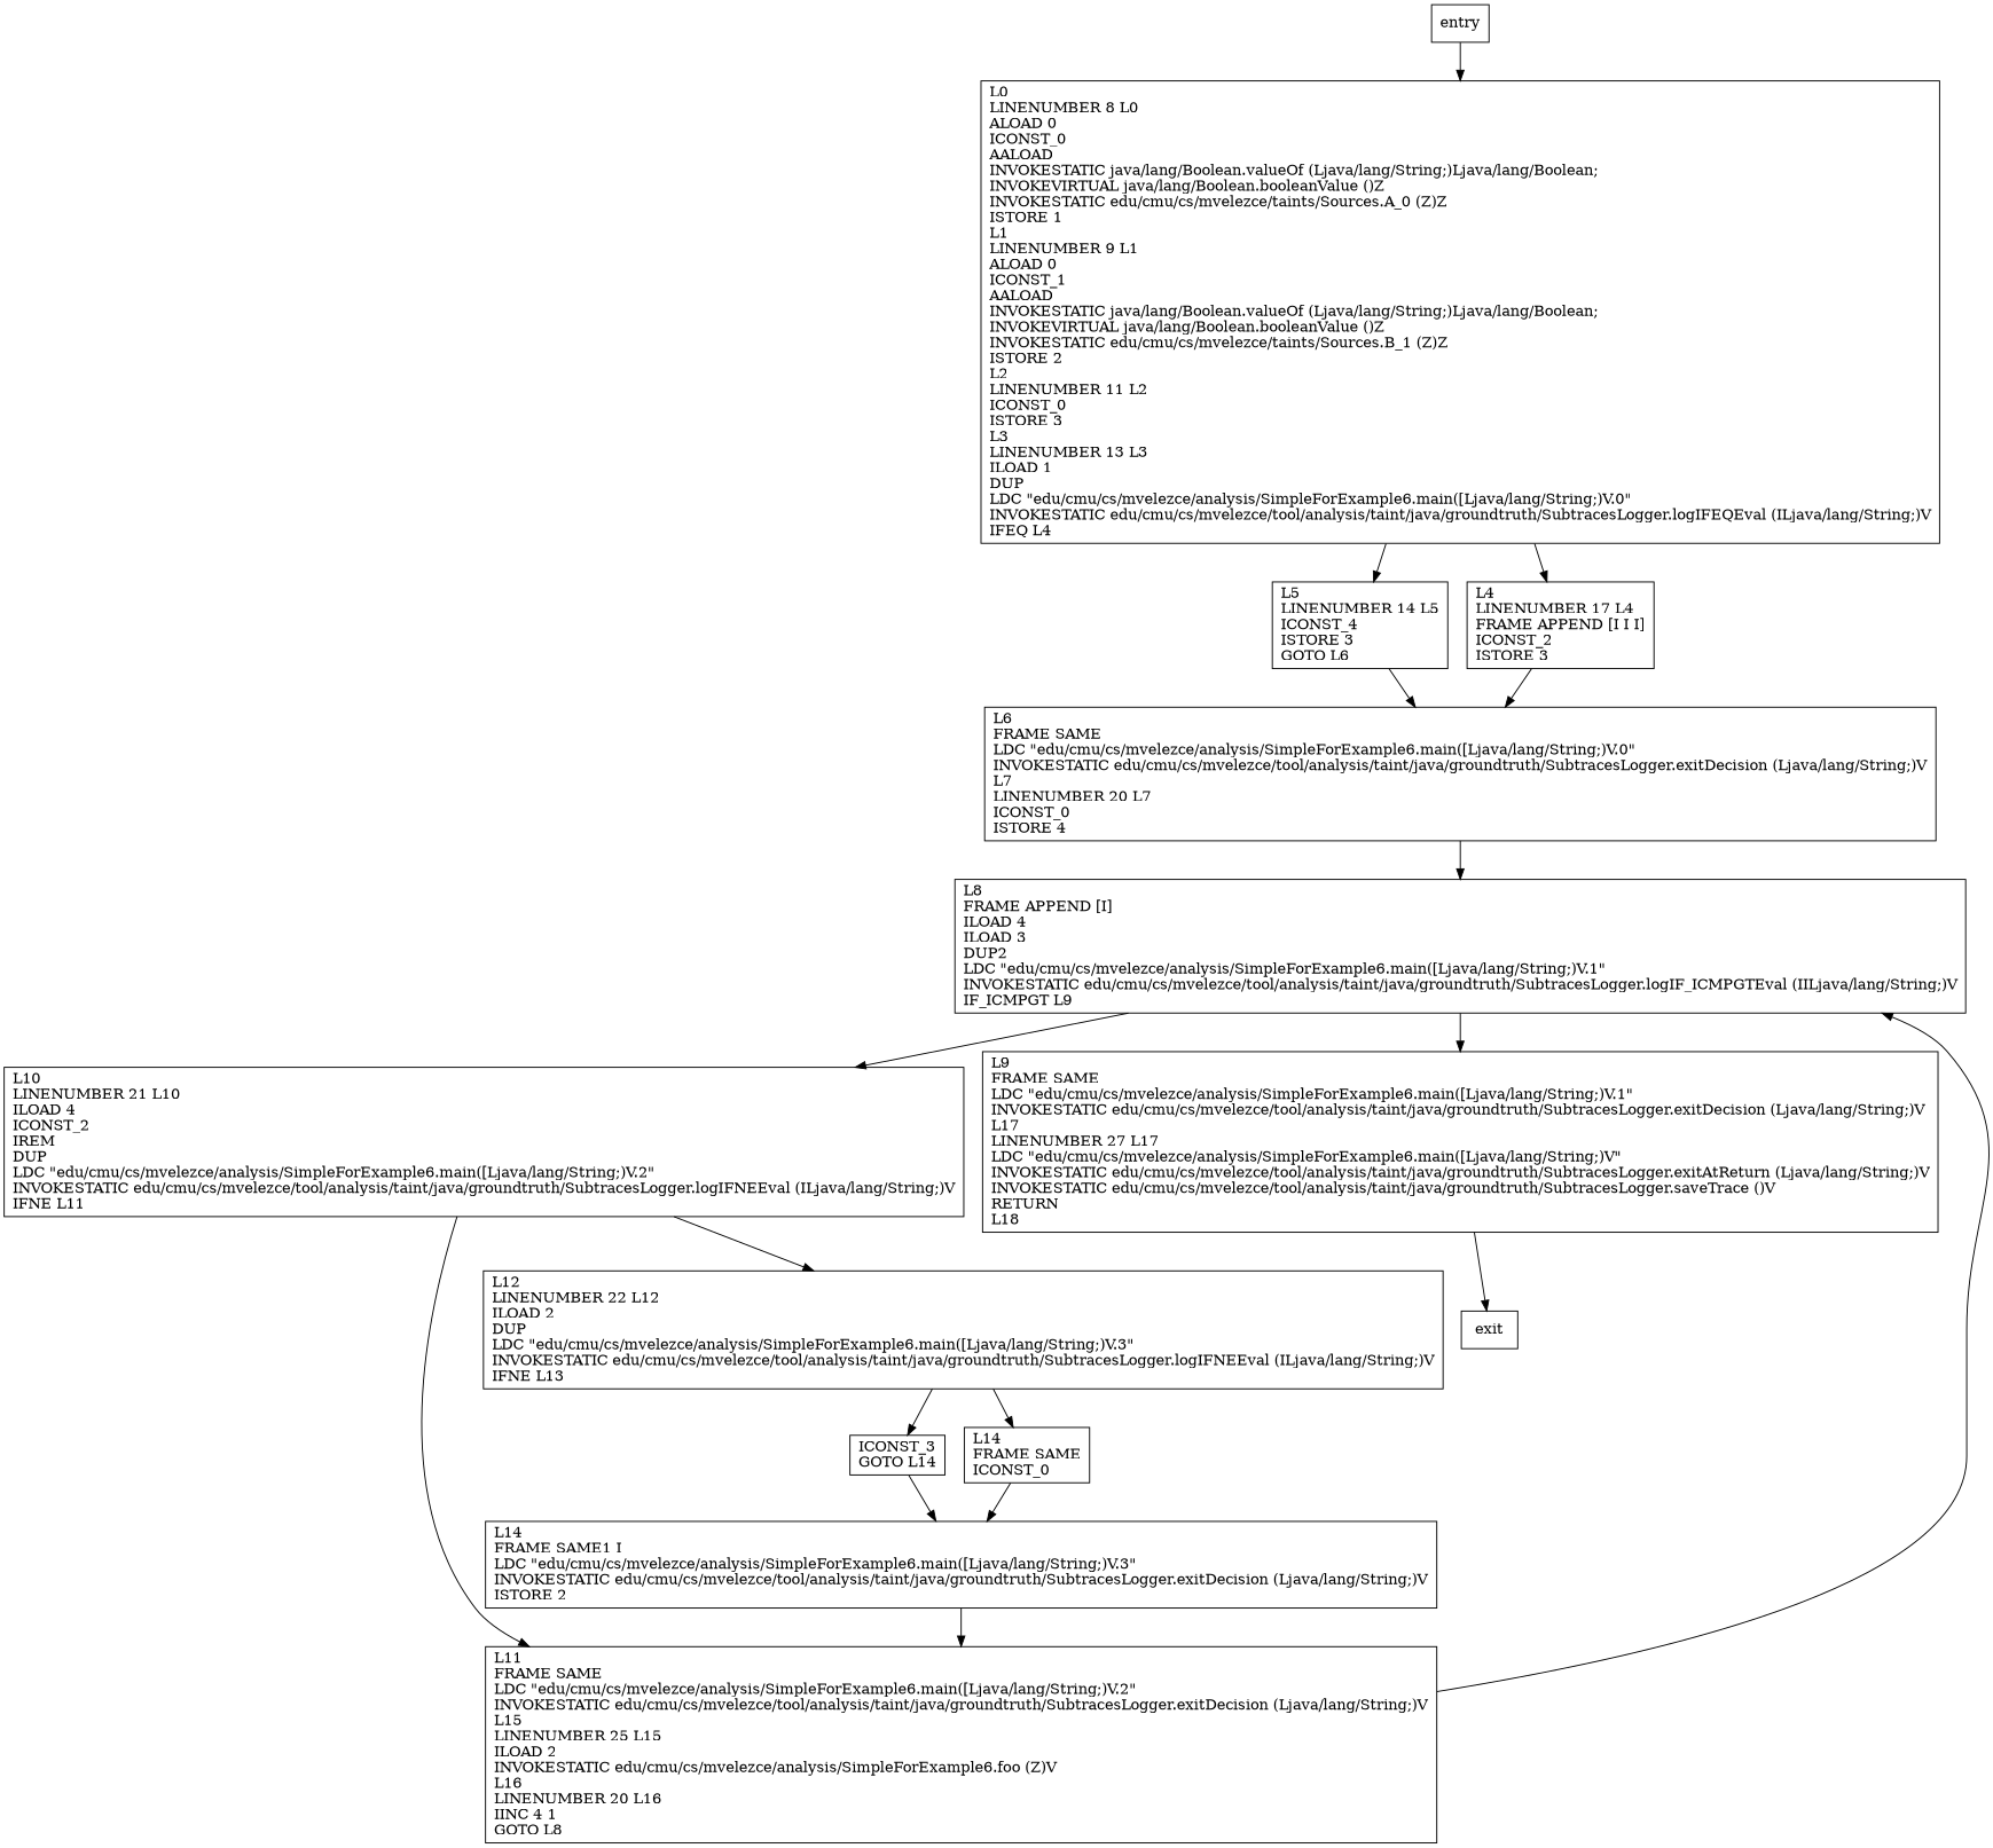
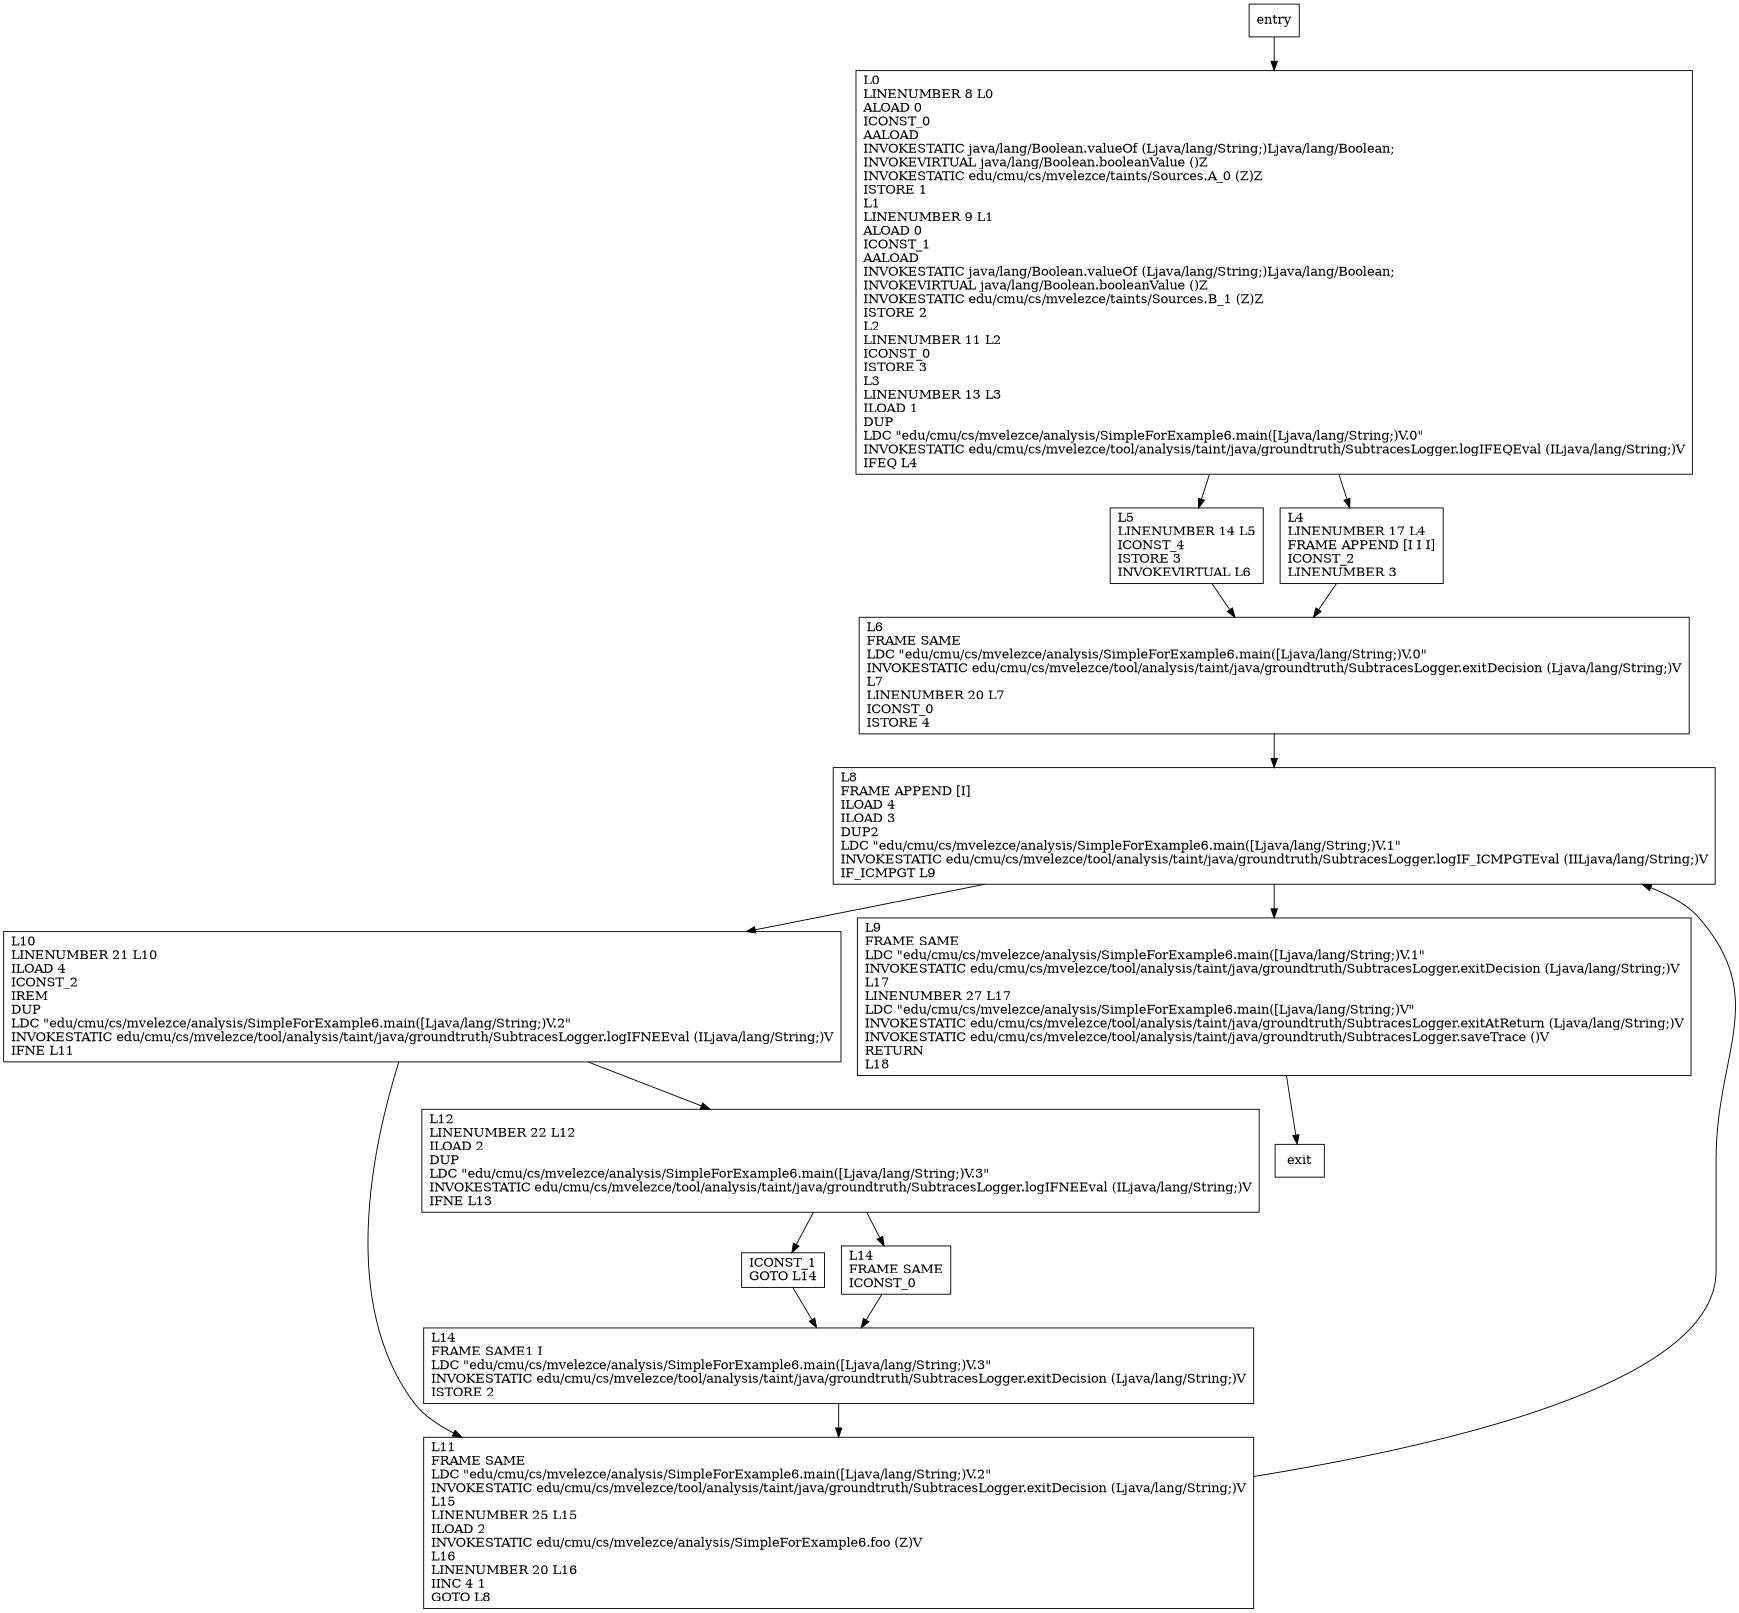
  digraph {
    node [shape=record]
-   n1 [label="L5\lLINENUMBER 14 L5\lICONST_4\lISTORE 3\lGOTO L6\l"]
+   n1 [label="L5\lLINENUMBER 14 L5\lICONST_4\lISTORE 3\lINVOKEVIRTUAL L6\l"]
    n2 [label="L6\lFRAME SAME\lLDC \"edu/cmu/cs/mvelezce/analysis/SimpleForExample6.main([Ljava/lang/String;)V.0\"\lINVOKESTATIC edu/cmu/cs/mvelezce/tool/analysis/taint/java/groundtruth/SubtracesLogger.exitDecision (Ljava/lang/String;)V\lL7\lLINENUMBER 20 L7\lICONST_0\lISTORE 4\l"]
    n3 [label="L8\lFRAME APPEND [I]\lILOAD 4\lILOAD 3\lDUP2\lLDC \"edu/cmu/cs/mvelezce/analysis/SimpleForExample6.main([Ljava/lang/String;)V.1\"\lINVOKESTATIC edu/cmu/cs/mvelezce/tool/analysis/taint/java/groundtruth/SubtracesLogger.logIF_ICMPGTEval (IILjava/lang/String;)V\lIF_ICMPGT L9\l"]
    n4 [label="L14\lFRAME SAME1 I\lLDC \"edu/cmu/cs/mvelezce/analysis/SimpleForExample6.main([Ljava/lang/String;)V.3\"\lINVOKESTATIC edu/cmu/cs/mvelezce/tool/analysis/taint/java/groundtruth/SubtracesLogger.exitDecision (Ljava/lang/String;)V\lISTORE 2\l"]
    n5 [label="L11\lFRAME SAME\lLDC \"edu/cmu/cs/mvelezce/analysis/SimpleForExample6.main([Ljava/lang/String;)V.2\"\lINVOKESTATIC edu/cmu/cs/mvelezce/tool/analysis/taint/java/groundtruth/SubtracesLogger.exitDecision (Ljava/lang/String;)V\lL15\lLINENUMBER 25 L15\lILOAD 2\lINVOKESTATIC edu/cmu/cs/mvelezce/analysis/SimpleForExample6.foo (Z)V\lL16\lLINENUMBER 20 L16\lIINC 4 1\lGOTO L8\l"]
    n6 [label="L10\lLINENUMBER 21 L10\lILOAD 4\lICONST_2\lIREM\lDUP\lLDC \"edu/cmu/cs/mvelezce/analysis/SimpleForExample6.main([Ljava/lang/String;)V.2\"\lINVOKESTATIC edu/cmu/cs/mvelezce/tool/analysis/taint/java/groundtruth/SubtracesLogger.logIFNEEval (ILjava/lang/String;)V\lIFNE L11\l"]
    n7 [label="L12\lLINENUMBER 22 L12\lILOAD 2\lDUP\lLDC \"edu/cmu/cs/mvelezce/analysis/SimpleForExample6.main([Ljava/lang/String;)V.3\"\lINVOKESTATIC edu/cmu/cs/mvelezce/tool/analysis/taint/java/groundtruth/SubtracesLogger.logIFNEEval (ILjava/lang/String;)V\lIFNE L13\l"]
-   n8 [label="ICONST_3\lGOTO L14\l"]
+   n8 [label="ICONST_1\lGOTO L14\l"]
    n9 [label="L14\lFRAME SAME\lICONST_0\l"]
    n10 [label="L9\lFRAME SAME\lLDC \"edu/cmu/cs/mvelezce/analysis/SimpleForExample6.main([Ljava/lang/String;)V.1\"\lINVOKESTATIC edu/cmu/cs/mvelezce/tool/analysis/taint/java/groundtruth/SubtracesLogger.exitDecision (Ljava/lang/String;)V\lL17\lLINENUMBER 27 L17\lLDC \"edu/cmu/cs/mvelezce/analysis/SimpleForExample6.main([Ljava/lang/String;)V\"\lINVOKESTATIC edu/cmu/cs/mvelezce/tool/analysis/taint/java/groundtruth/SubtracesLogger.exitAtReturn (Ljava/lang/String;)V\lINVOKESTATIC edu/cmu/cs/mvelezce/tool/analysis/taint/java/groundtruth/SubtracesLogger.saveTrace ()V\lRETURN\lL18\l"]
    exit
-   n12 [label="L4\lLINENUMBER 17 L4\lFRAME APPEND [I I I]\lICONST_2\lISTORE 3\l"]
+   n12 [label="L4\lLINENUMBER 17 L4\lFRAME APPEND [I I I]\lICONST_2\lLINENUMBER 3\l"]
    n13 [label="L0\lLINENUMBER 8 L0\lALOAD 0\lICONST_0\lAALOAD\lINVOKESTATIC java/lang/Boolean.valueOf (Ljava/lang/String;)Ljava/lang/Boolean;\lINVOKEVIRTUAL java/lang/Boolean.booleanValue ()Z\lINVOKESTATIC edu/cmu/cs/mvelezce/taints/Sources.A_0 (Z)Z\lISTORE 1\lL1\lLINENUMBER 9 L1\lALOAD 0\lICONST_1\lAALOAD\lINVOKESTATIC java/lang/Boolean.valueOf (Ljava/lang/String;)Ljava/lang/Boolean;\lINVOKEVIRTUAL java/lang/Boolean.booleanValue ()Z\lINVOKESTATIC edu/cmu/cs/mvelezce/taints/Sources.B_1 (Z)Z\lISTORE 2\lL2\lLINENUMBER 11 L2\lICONST_0\lISTORE 3\lL3\lLINENUMBER 13 L3\lILOAD 1\lDUP\lLDC \"edu/cmu/cs/mvelezce/analysis/SimpleForExample6.main([Ljava/lang/String;)V.0\"\lINVOKESTATIC edu/cmu/cs/mvelezce/tool/analysis/taint/java/groundtruth/SubtracesLogger.logIFEQEval (ILjava/lang/String;)V\lIFEQ L4\l"]
    entry
    n1 -> n2
    n2 -> n3
    n3 -> n6
    n3 -> n10
    n4 -> n5
    n5 -> n3
    n6 -> n5
    n6 -> n7
    n7 -> n8
    n7 -> n9
    n8 -> n4
    n9 -> n4
    n10 -> exit
    n12 -> n2
    n13 -> n1
    n13 -> n12
    entry -> n13
  }
